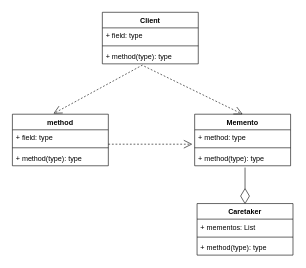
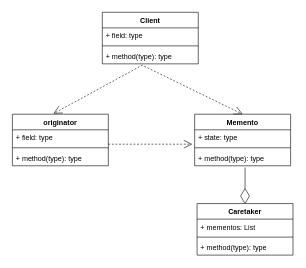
  <mxCell id="0" />
  <mxCell id="1" parent="0" />
- <mxCell id="2" value="method" style="swimlane;fontStyle=1;align=center;verticalAlign=top;childLayout=stackLayout;horizontal=1;startSize=26;horizontalStack=0;resizeParent=1;resizeParentMax=0;resizeLast=0;collapsible=1;marginBottom=0;" vertex="1" parent="1"><mxGeometry x="20" y="190" width="160" height="86" as="geometry" /></mxCell>
+ <mxCell id="2" value="originator" style="swimlane;fontStyle=1;align=center;verticalAlign=top;childLayout=stackLayout;horizontal=1;startSize=26;horizontalStack=0;resizeParent=1;resizeParentMax=0;resizeLast=0;collapsible=1;marginBottom=0;" vertex="1" parent="1"><mxGeometry x="20" y="190" width="160" height="86" as="geometry" /></mxCell>
  <mxCell id="3" value="+ field: type" style="text;strokeColor=none;fillColor=none;align=left;verticalAlign=top;spacingLeft=4;spacingRight=4;overflow=hidden;rotatable=0;points=[[0,0.5],[1,0.5]];portConstraint=eastwest;" vertex="1" parent="2"><mxGeometry y="26" width="160" height="26" as="geometry" /></mxCell>
  <mxCell id="4" value="" style="line;strokeWidth=1;fillColor=none;align=left;verticalAlign=middle;spacingTop=-1;spacingLeft=3;spacingRight=3;rotatable=0;labelPosition=right;points=[];portConstraint=eastwest;" vertex="1" parent="2"><mxGeometry y="52" width="160" height="8" as="geometry" /></mxCell>
  <mxCell id="5" value="+ method(type): type" style="text;strokeColor=none;fillColor=none;align=left;verticalAlign=top;spacingLeft=4;spacingRight=4;overflow=hidden;rotatable=0;points=[[0,0.5],[1,0.5]];portConstraint=eastwest;" vertex="1" parent="2"><mxGeometry y="60" width="160" height="26" as="geometry" /></mxCell>
  <mxCell id="6" value="Memento" style="swimlane;fontStyle=1;align=center;verticalAlign=top;childLayout=stackLayout;horizontal=1;startSize=26;horizontalStack=0;resizeParent=1;resizeParentMax=0;resizeLast=0;collapsible=1;marginBottom=0;" vertex="1" parent="1"><mxGeometry x="324" y="190" width="160" height="86" as="geometry" /></mxCell>
- <mxCell id="7" value="+ method: type" style="text;strokeColor=none;fillColor=none;align=left;verticalAlign=top;spacingLeft=4;spacingRight=4;overflow=hidden;rotatable=0;points=[[0,0.5],[1,0.5]];portConstraint=eastwest;" vertex="1" parent="6"><mxGeometry y="26" width="160" height="26" as="geometry" /></mxCell>
+ <mxCell id="7" value="+ state: type" style="text;strokeColor=none;fillColor=none;align=left;verticalAlign=top;spacingLeft=4;spacingRight=4;overflow=hidden;rotatable=0;points=[[0,0.5],[1,0.5]];portConstraint=eastwest;" vertex="1" parent="6"><mxGeometry y="26" width="160" height="26" as="geometry" /></mxCell>
  <mxCell id="8" value="" style="line;strokeWidth=1;fillColor=none;align=left;verticalAlign=middle;spacingTop=-1;spacingLeft=3;spacingRight=3;rotatable=0;labelPosition=right;points=[];portConstraint=eastwest;" vertex="1" parent="6"><mxGeometry y="52" width="160" height="8" as="geometry" /></mxCell>
  <mxCell id="9" value="+ method(type): type" style="text;strokeColor=none;fillColor=none;align=left;verticalAlign=top;spacingLeft=4;spacingRight=4;overflow=hidden;rotatable=0;points=[[0,0.5],[1,0.5]];portConstraint=eastwest;" vertex="1" parent="6"><mxGeometry y="60" width="160" height="26" as="geometry" /></mxCell>
  <mxCell id="10" value="" style="endArrow=open;endSize=12;dashed=1;html=1;" edge="1" parent="1"><mxGeometry width="160" relative="1" as="geometry"><mxPoint x="180" y="240" as="sourcePoint" /><mxPoint x="320" y="240" as="targetPoint" /></mxGeometry></mxCell>
  <mxCell id="11" value="" style="endArrow=diamondThin;endFill=0;endSize=24;html=1;" edge="1" parent="1"><mxGeometry width="160" relative="1" as="geometry"><mxPoint x="408" y="279" as="sourcePoint" /><mxPoint x="408" y="340" as="targetPoint" /></mxGeometry></mxCell>
  <mxCell id="12" value="Client" style="swimlane;fontStyle=1;align=center;verticalAlign=top;childLayout=stackLayout;horizontal=1;startSize=26;horizontalStack=0;resizeParent=1;resizeParentMax=0;resizeLast=0;collapsible=1;marginBottom=0;" vertex="1" parent="1"><mxGeometry x="170" y="20" width="160" height="86" as="geometry" /></mxCell>
  <mxCell id="13" value="+ field: type" style="text;strokeColor=none;fillColor=none;align=left;verticalAlign=top;spacingLeft=4;spacingRight=4;overflow=hidden;rotatable=0;points=[[0,0.5],[1,0.5]];portConstraint=eastwest;" vertex="1" parent="12"><mxGeometry y="26" width="160" height="26" as="geometry" /></mxCell>
  <mxCell id="14" value="" style="line;strokeWidth=1;fillColor=none;align=left;verticalAlign=middle;spacingTop=-1;spacingLeft=3;spacingRight=3;rotatable=0;labelPosition=right;points=[];portConstraint=eastwest;" vertex="1" parent="12"><mxGeometry y="52" width="160" height="8" as="geometry" /></mxCell>
  <mxCell id="15" value="+ method(type): type" style="text;strokeColor=none;fillColor=none;align=left;verticalAlign=top;spacingLeft=4;spacingRight=4;overflow=hidden;rotatable=0;points=[[0,0.5],[1,0.5]];portConstraint=eastwest;" vertex="1" parent="12"><mxGeometry y="60" width="160" height="26" as="geometry" /></mxCell>
  <mxCell id="16" value="" style="endArrow=open;endSize=12;dashed=1;html=1;entryX=0.5;entryY=0;entryDx=0;entryDy=0;" edge="1" parent="1" target="6"><mxGeometry width="160" relative="1" as="geometry"><mxPoint x="240" y="110" as="sourcePoint" /><mxPoint x="474" y="70" as="targetPoint" /></mxGeometry></mxCell>
  <mxCell id="17" value="" style="endArrow=open;endSize=12;dashed=1;html=1;entryX=0.428;entryY=-0.012;entryDx=0;entryDy=0;entryPerimeter=0;exitX=0.419;exitY=1.076;exitDx=0;exitDy=0;exitPerimeter=0;" edge="1" parent="1" source="15" target="2"><mxGeometry y="80" width="160" relative="1" as="geometry"><mxPoint x="300" y="189" as="sourcePoint" /><mxPoint x="60" y="120" as="targetPoint" /><Array as="points" /><mxPoint as="offset" /></mxGeometry></mxCell>
  <mxCell id="18" value="Caretaker" style="swimlane;fontStyle=1;align=center;verticalAlign=top;childLayout=stackLayout;horizontal=1;startSize=26;horizontalStack=0;resizeParent=1;resizeParentMax=0;resizeLast=0;collapsible=1;marginBottom=0;" vertex="1" parent="1"><mxGeometry x="328" y="339" width="160" height="86" as="geometry" /></mxCell>
  <mxCell id="19" value="+ mementos: List" style="text;strokeColor=none;fillColor=none;align=left;verticalAlign=top;spacingLeft=4;spacingRight=4;overflow=hidden;rotatable=0;points=[[0,0.5],[1,0.5]];portConstraint=eastwest;" vertex="1" parent="18"><mxGeometry y="26" width="160" height="26" as="geometry" /></mxCell>
  <mxCell id="20" value="" style="line;strokeWidth=1;fillColor=none;align=left;verticalAlign=middle;spacingTop=-1;spacingLeft=3;spacingRight=3;rotatable=0;labelPosition=right;points=[];portConstraint=eastwest;" vertex="1" parent="18"><mxGeometry y="52" width="160" height="8" as="geometry" /></mxCell>
  <mxCell id="21" value="+ method(type): type" style="text;strokeColor=none;fillColor=none;align=left;verticalAlign=top;spacingLeft=4;spacingRight=4;overflow=hidden;rotatable=0;points=[[0,0.5],[1,0.5]];portConstraint=eastwest;" vertex="1" parent="18"><mxGeometry y="60" width="160" height="26" as="geometry" /></mxCell>
